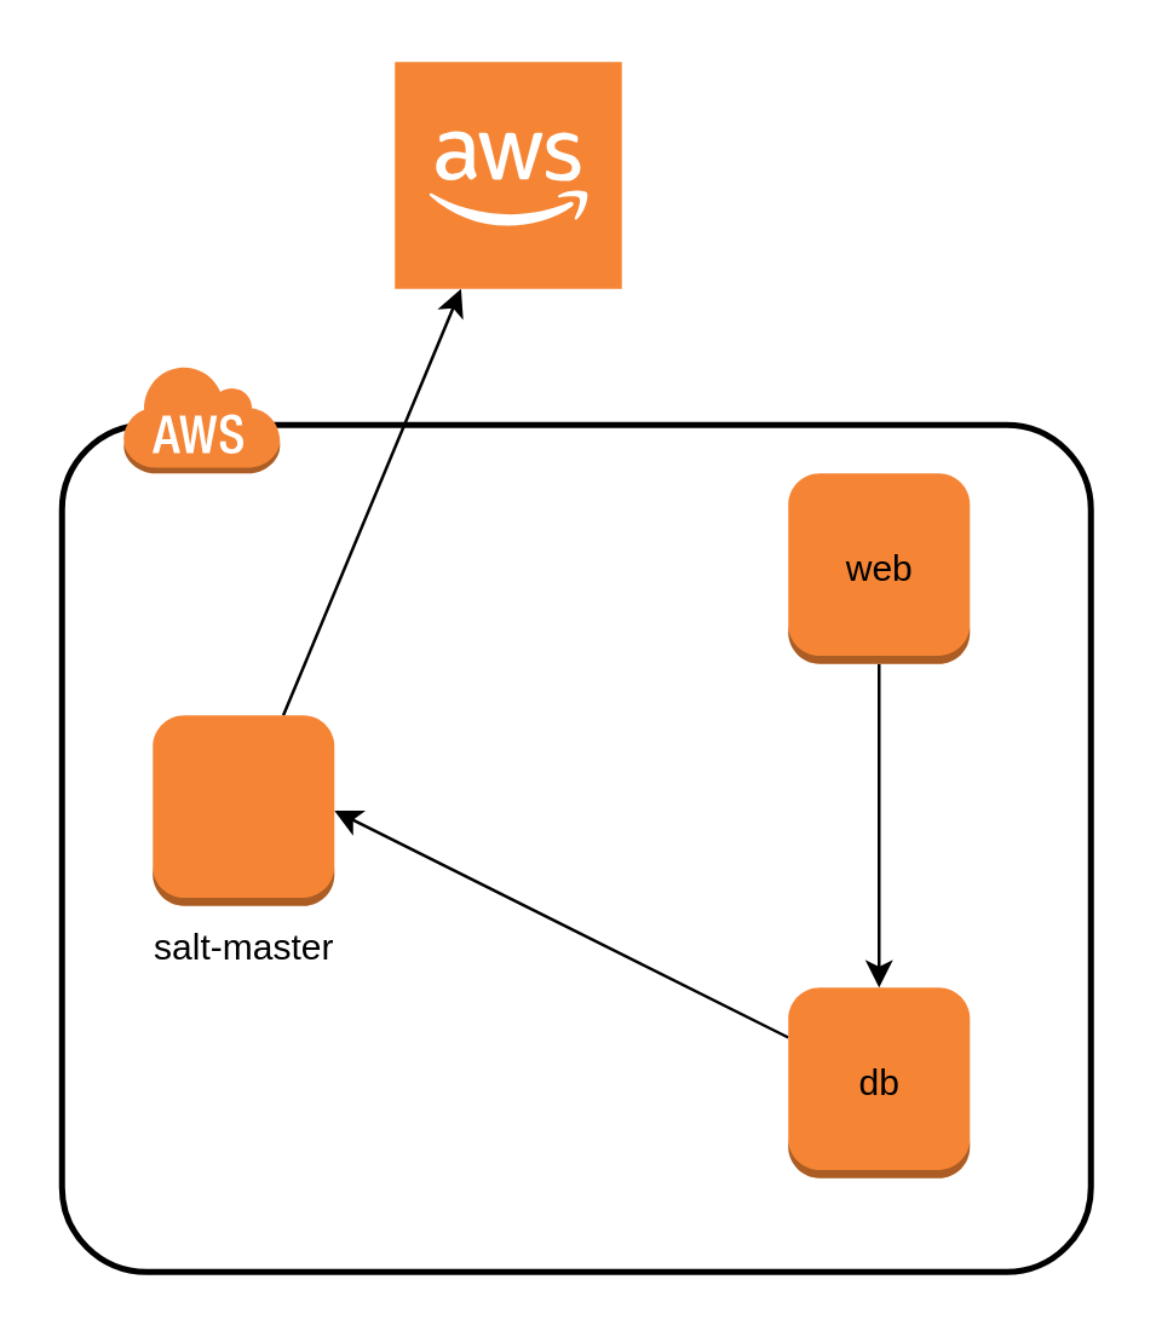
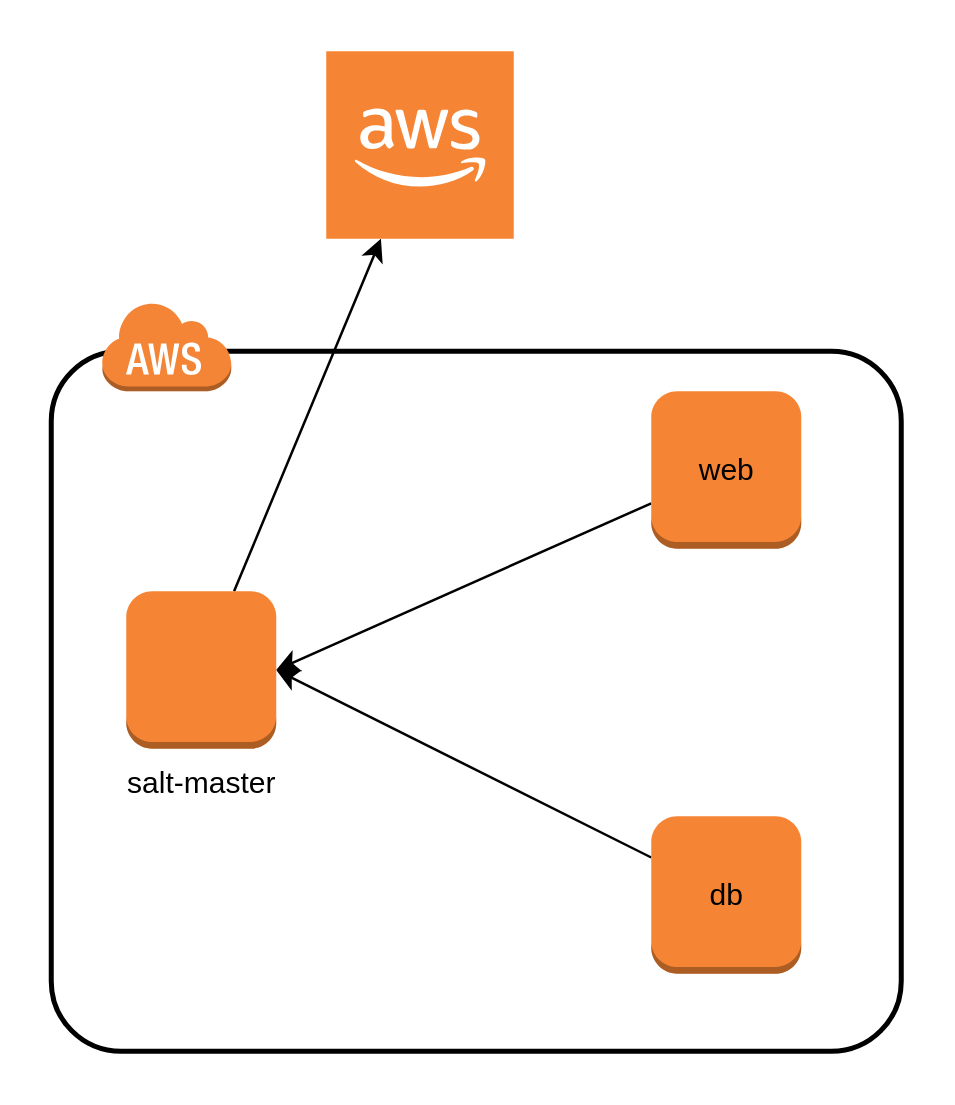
  <mxCell id="0" />
  <mxCell id="1" parent="0" />
  <mxCell id="2" value="" style="rounded=1;arcSize=10;dashed=0;fillColor=none;gradientColor=none;strokeWidth=2;" vertex="1" parent="1"><mxGeometry x="20" y="140" width="340" height="280" as="geometry" /></mxCell>
  <mxCell id="3" value="" style="dashed=0;html=1;shape=mxgraph.aws3.cloud;fillColor=#F58536;gradientColor=none;dashed=0;" vertex="1" parent="1"><mxGeometry x="40" y="120" width="52" height="36" as="geometry" /></mxCell>
- <mxCell id="4" style="rounded=0;orthogonalLoop=1;jettySize=auto;html=1;" edge="1" parent="1" source="5" target="7"><mxGeometry relative="1" as="geometry" /></mxCell>
+ <mxCell id="4" style="rounded=0;orthogonalLoop=1;jettySize=auto;html=1;entryX=1;entryY=0.5;entryDx=0;entryDy=0;entryPerimeter=0;" edge="1" parent="1" source="5" target="9"><mxGeometry relative="1" as="geometry" /></mxCell>
  <mxCell id="5" value="web" style="outlineConnect=0;dashed=0;verticalLabelPosition=middle;verticalAlign=middle;align=center;html=1;shape=mxgraph.aws3.instance;fillColor=#F58534;gradientColor=none;labelPosition=center;" vertex="1" parent="1"><mxGeometry x="260" y="156" width="60" height="63" as="geometry" /></mxCell>
  <mxCell id="6" style="edgeStyle=none;rounded=0;orthogonalLoop=1;jettySize=auto;html=1;entryX=1;entryY=0.5;entryDx=0;entryDy=0;entryPerimeter=0;" edge="1" parent="1" source="7" target="9"><mxGeometry relative="1" as="geometry"><mxPoint x="190" y="290" as="targetPoint" /></mxGeometry></mxCell>
  <mxCell id="7" value="db" style="outlineConnect=0;dashed=0;verticalLabelPosition=middle;verticalAlign=middle;align=center;html=1;shape=mxgraph.aws3.instance;fillColor=#F58534;gradientColor=none;labelPosition=center;" vertex="1" parent="1"><mxGeometry x="260" y="326" width="60" height="63" as="geometry" /></mxCell>
  <mxCell id="8" style="edgeStyle=none;rounded=0;orthogonalLoop=1;jettySize=auto;html=1;" edge="1" parent="1" source="9" target="10"><mxGeometry relative="1" as="geometry"><mxPoint x="145.192" y="89.5" as="targetPoint" /></mxGeometry></mxCell>
  <mxCell id="9" value="salt-master" style="outlineConnect=0;dashed=0;verticalLabelPosition=bottom;verticalAlign=top;align=center;html=1;shape=mxgraph.aws3.instance;fillColor=#F58534;gradientColor=none;" vertex="1" parent="1"><mxGeometry x="50" y="236" width="60" height="63" as="geometry" /></mxCell>
  <mxCell id="10" value="" style="outlineConnect=0;dashed=0;verticalLabelPosition=bottom;verticalAlign=top;align=center;html=1;shape=mxgraph.aws3.cloud_2;fillColor=#F58534;gradientColor=none;" vertex="1" parent="1"><mxGeometry x="130" y="20" width="75" height="75" as="geometry" /></mxCell>
